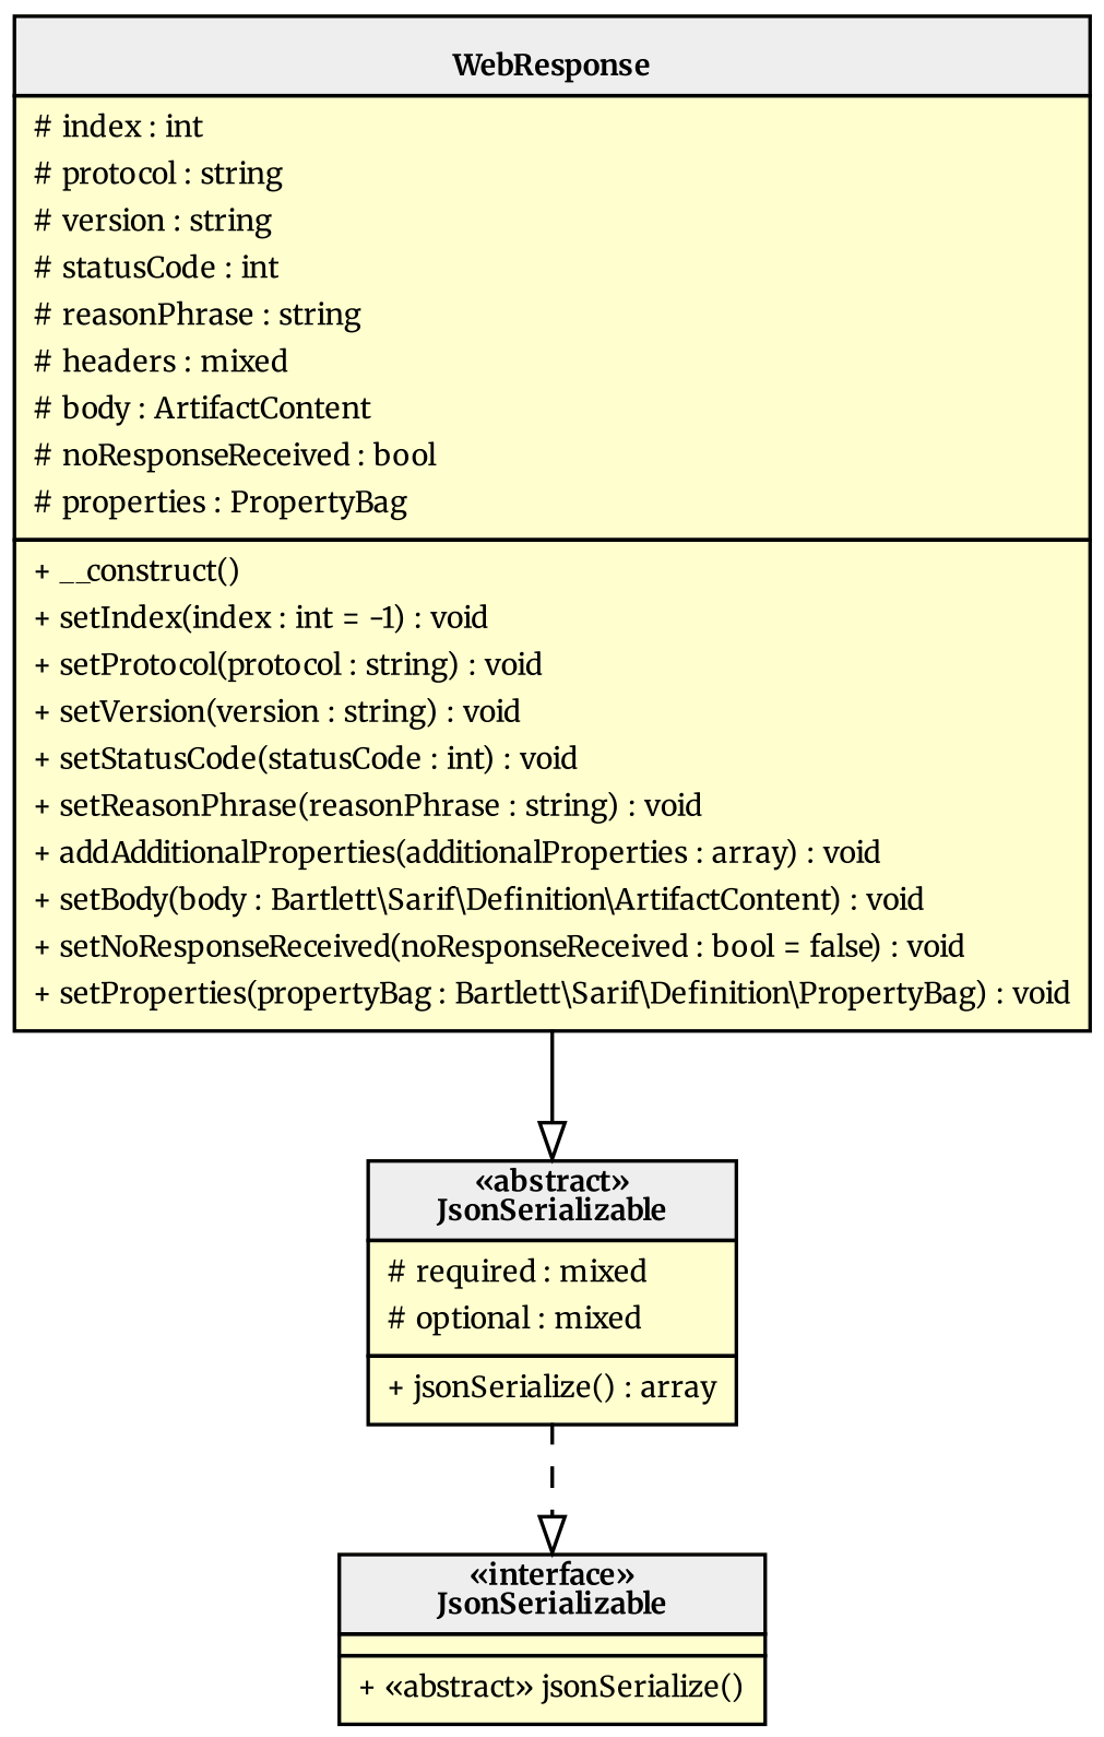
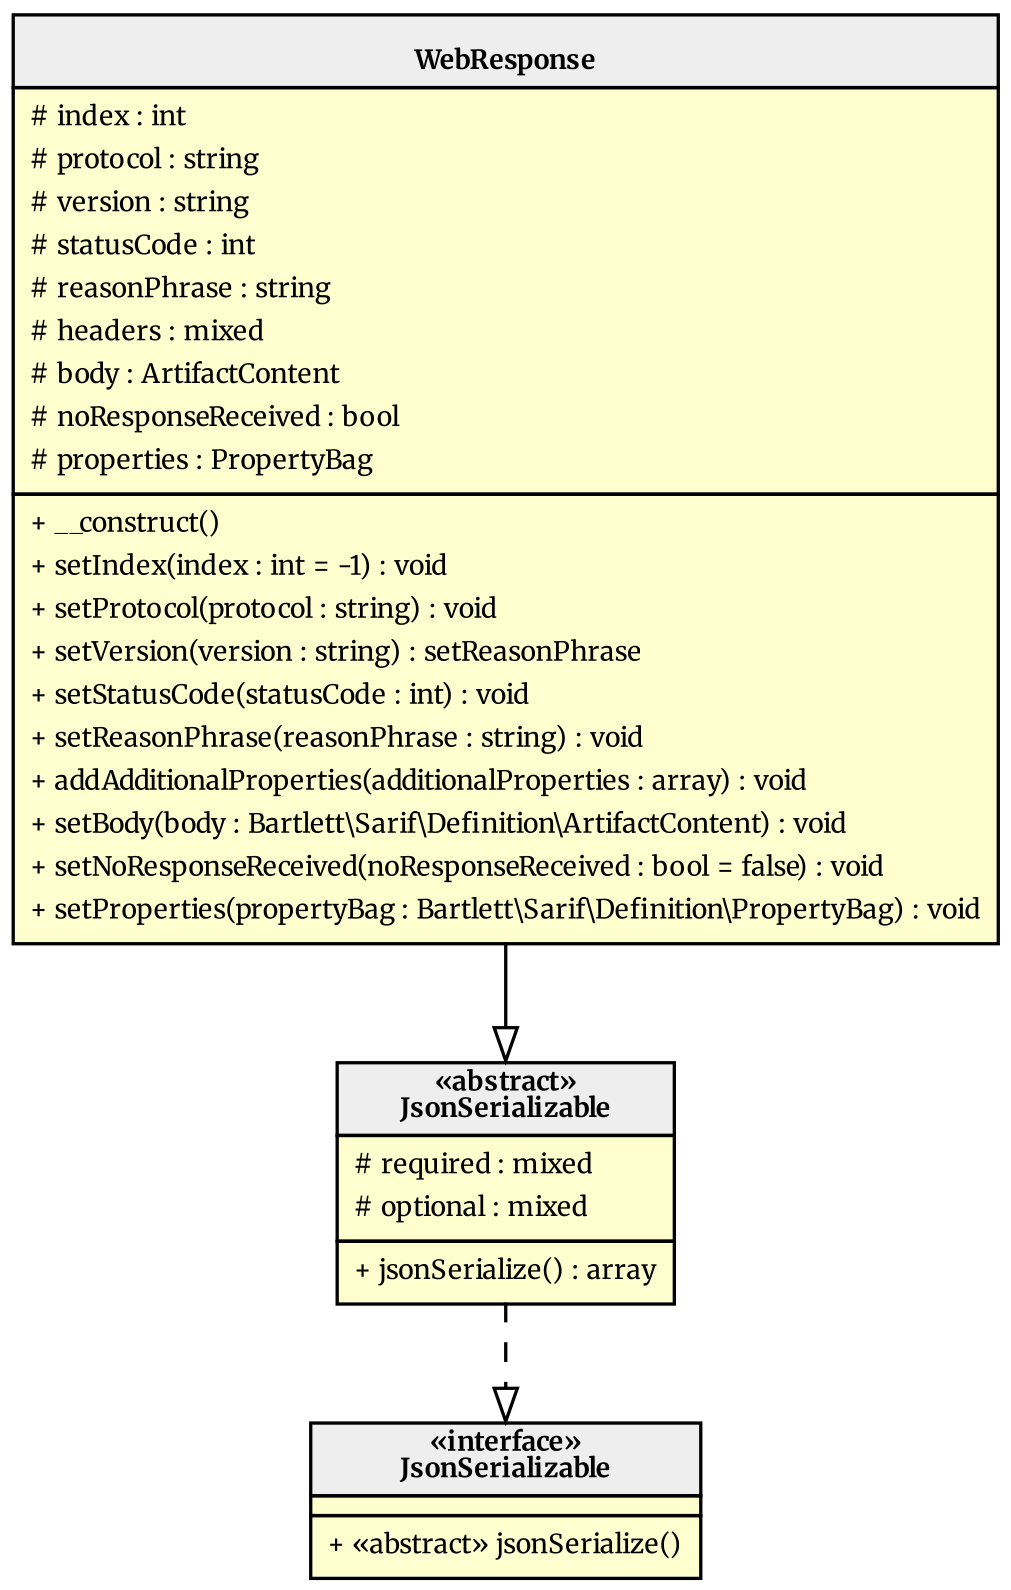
  digraph {
    rankdir=TB
    fontname=Merriweather
    node [fillcolor="#FEFECE" fontname=Merriweather fontsize=8 margin=0 shape=none style=filled]
    edge [arrowhead=empty fontname=Merriweather fontsize=8]
    n1 [label=< <table cellspacing="0" border="0" cellborder="1">     <tr><td bgcolor="#eeeeee"><b>«abstract»<br/>JsonSerializable</b></td></tr>     <tr><td><table border="0" cellspacing="0" cellpadding="2">     <tr><td align="left"># required : mixed</td></tr>     <tr><td align="left"># optional : mixed</td></tr> </table></td></tr>     <tr><td><table border="0" cellspacing="0" cellpadding="2">     <tr><td align="left">+ jsonSerialize() : array</td></tr> </table></td></tr> </table>>]
-   n2 [label=< <table cellspacing="0" border="0" cellborder="1">     <tr><td bgcolor="#eeeeee"><b><br/>WebResponse</b></td></tr>     <tr><td><table border="0" cellspacing="0" cellpadding="2">     <tr><td align="left"># index : int</td></tr>     <tr><td align="left"># protocol : string</td></tr>     <tr><td align="left"># version : string</td></tr>     <tr><td align="left"># statusCode : int</td></tr>     <tr><td align="left"># reasonPhrase : string</td></tr>     <tr><td align="left"># headers : mixed</td></tr>     <tr><td align="left"># body : ArtifactContent</td></tr>     <tr><td align="left"># noResponseReceived : bool</td></tr>     <tr><td align="left"># properties : PropertyBag</td></tr> </table></td></tr>     <tr><td><table border="0" cellspacing="0" cellpadding="2">     <tr><td align="left">+ __construct()</td></tr>     <tr><td align="left">+ setIndex(index : int = -1) : void</td></tr>     <tr><td align="left">+ setProtocol(protocol : string) : void</td></tr>     <tr><td align="left">+ setVersion(version : string) : void</td></tr>     <tr><td align="left">+ setStatusCode(statusCode : int) : void</td></tr>     <tr><td align="left">+ setReasonPhrase(reasonPhrase : string) : void</td></tr>     <tr><td align="left">+ addAdditionalProperties(additionalProperties : array) : void</td></tr>     <tr><td align="left">+ setBody(body : Bartlett\\Sarif\\Definition\\ArtifactContent) : void</td></tr>     <tr><td align="left">+ setNoResponseReceived(noResponseReceived : bool = false) : void</td></tr>     <tr><td align="left">+ setProperties(propertyBag : Bartlett\\Sarif\\Definition\\PropertyBag) : void</td></tr> </table></td></tr> </table>>]
+   n2 [label=< <table cellspacing="0" border="0" cellborder="1">     <tr><td bgcolor="#eeeeee"><b><br/>WebResponse</b></td></tr>     <tr><td><table border="0" cellspacing="0" cellpadding="2">     <tr><td align="left"># index : int</td></tr>     <tr><td align="left"># protocol : string</td></tr>     <tr><td align="left"># version : string</td></tr>     <tr><td align="left"># statusCode : int</td></tr>     <tr><td align="left"># reasonPhrase : string</td></tr>     <tr><td align="left"># headers : mixed</td></tr>     <tr><td align="left"># body : ArtifactContent</td></tr>     <tr><td align="left"># noResponseReceived : bool</td></tr>     <tr><td align="left"># properties : PropertyBag</td></tr> </table></td></tr>     <tr><td><table border="0" cellspacing="0" cellpadding="2">     <tr><td align="left">+ __construct()</td></tr>     <tr><td align="left">+ setIndex(index : int = -1) : void</td></tr>     <tr><td align="left">+ setProtocol(protocol : string) : void</td></tr>     <tr><td align="left">+ setVersion(version : string) : setReasonPhrase</td></tr>     <tr><td align="left">+ setStatusCode(statusCode : int) : void</td></tr>     <tr><td align="left">+ setReasonPhrase(reasonPhrase : string) : void</td></tr>     <tr><td align="left">+ addAdditionalProperties(additionalProperties : array) : void</td></tr>     <tr><td align="left">+ setBody(body : Bartlett\\Sarif\\Definition\\ArtifactContent) : void</td></tr>     <tr><td align="left">+ setNoResponseReceived(noResponseReceived : bool = false) : void</td></tr>     <tr><td align="left">+ setProperties(propertyBag : Bartlett\\Sarif\\Definition\\PropertyBag) : void</td></tr> </table></td></tr> </table>>]
    n3 [label=< <table cellspacing="0" border="0" cellborder="1">     <tr><td bgcolor="#eeeeee"><b>«interface»<br/>JsonSerializable</b></td></tr>     <tr><td></td></tr>     <tr><td><table border="0" cellspacing="0" cellpadding="2">     <tr><td align="left">+ «abstract» jsonSerialize()</td></tr> </table></td></tr> </table>>]
    subgraph sub_1 {
      bgcolor=Bisque
      label="Bartlett\\Sarif\\Internal"
      n1
    }
    subgraph sub_2 {
      bgcolor=BurlyWood
      label="Bartlett\\Sarif\\Definition"
      n2
    }
    subgraph sub_3 {
      label=0
      n3
    }
    n1 -> n3 [style=dashed]
    n2 -> n1 [style=filled]
  }
